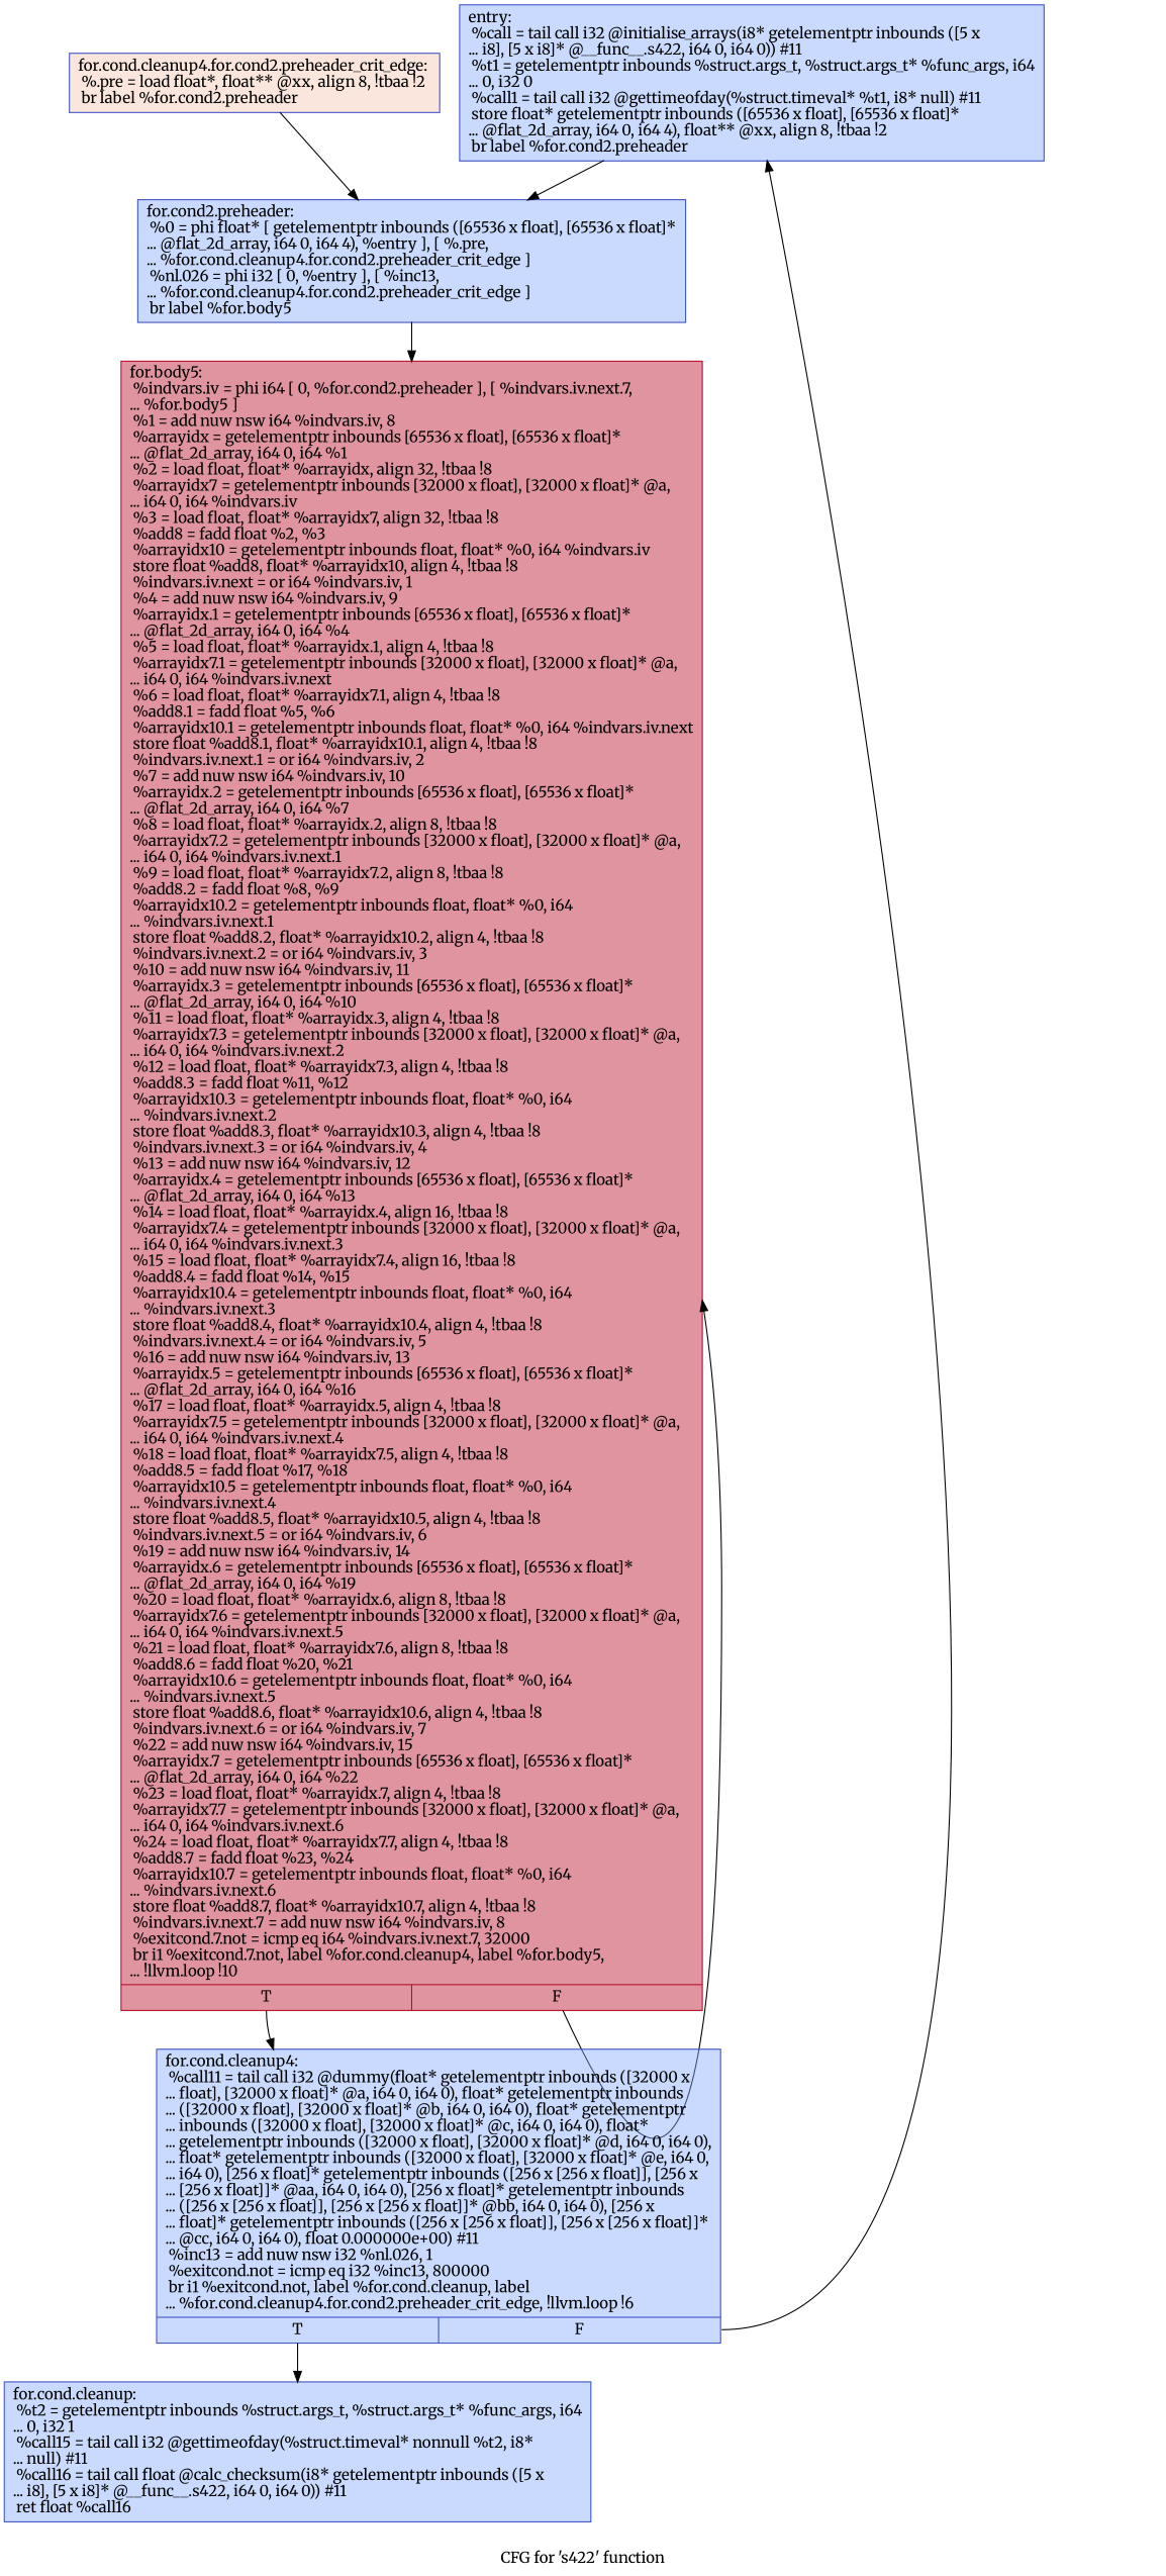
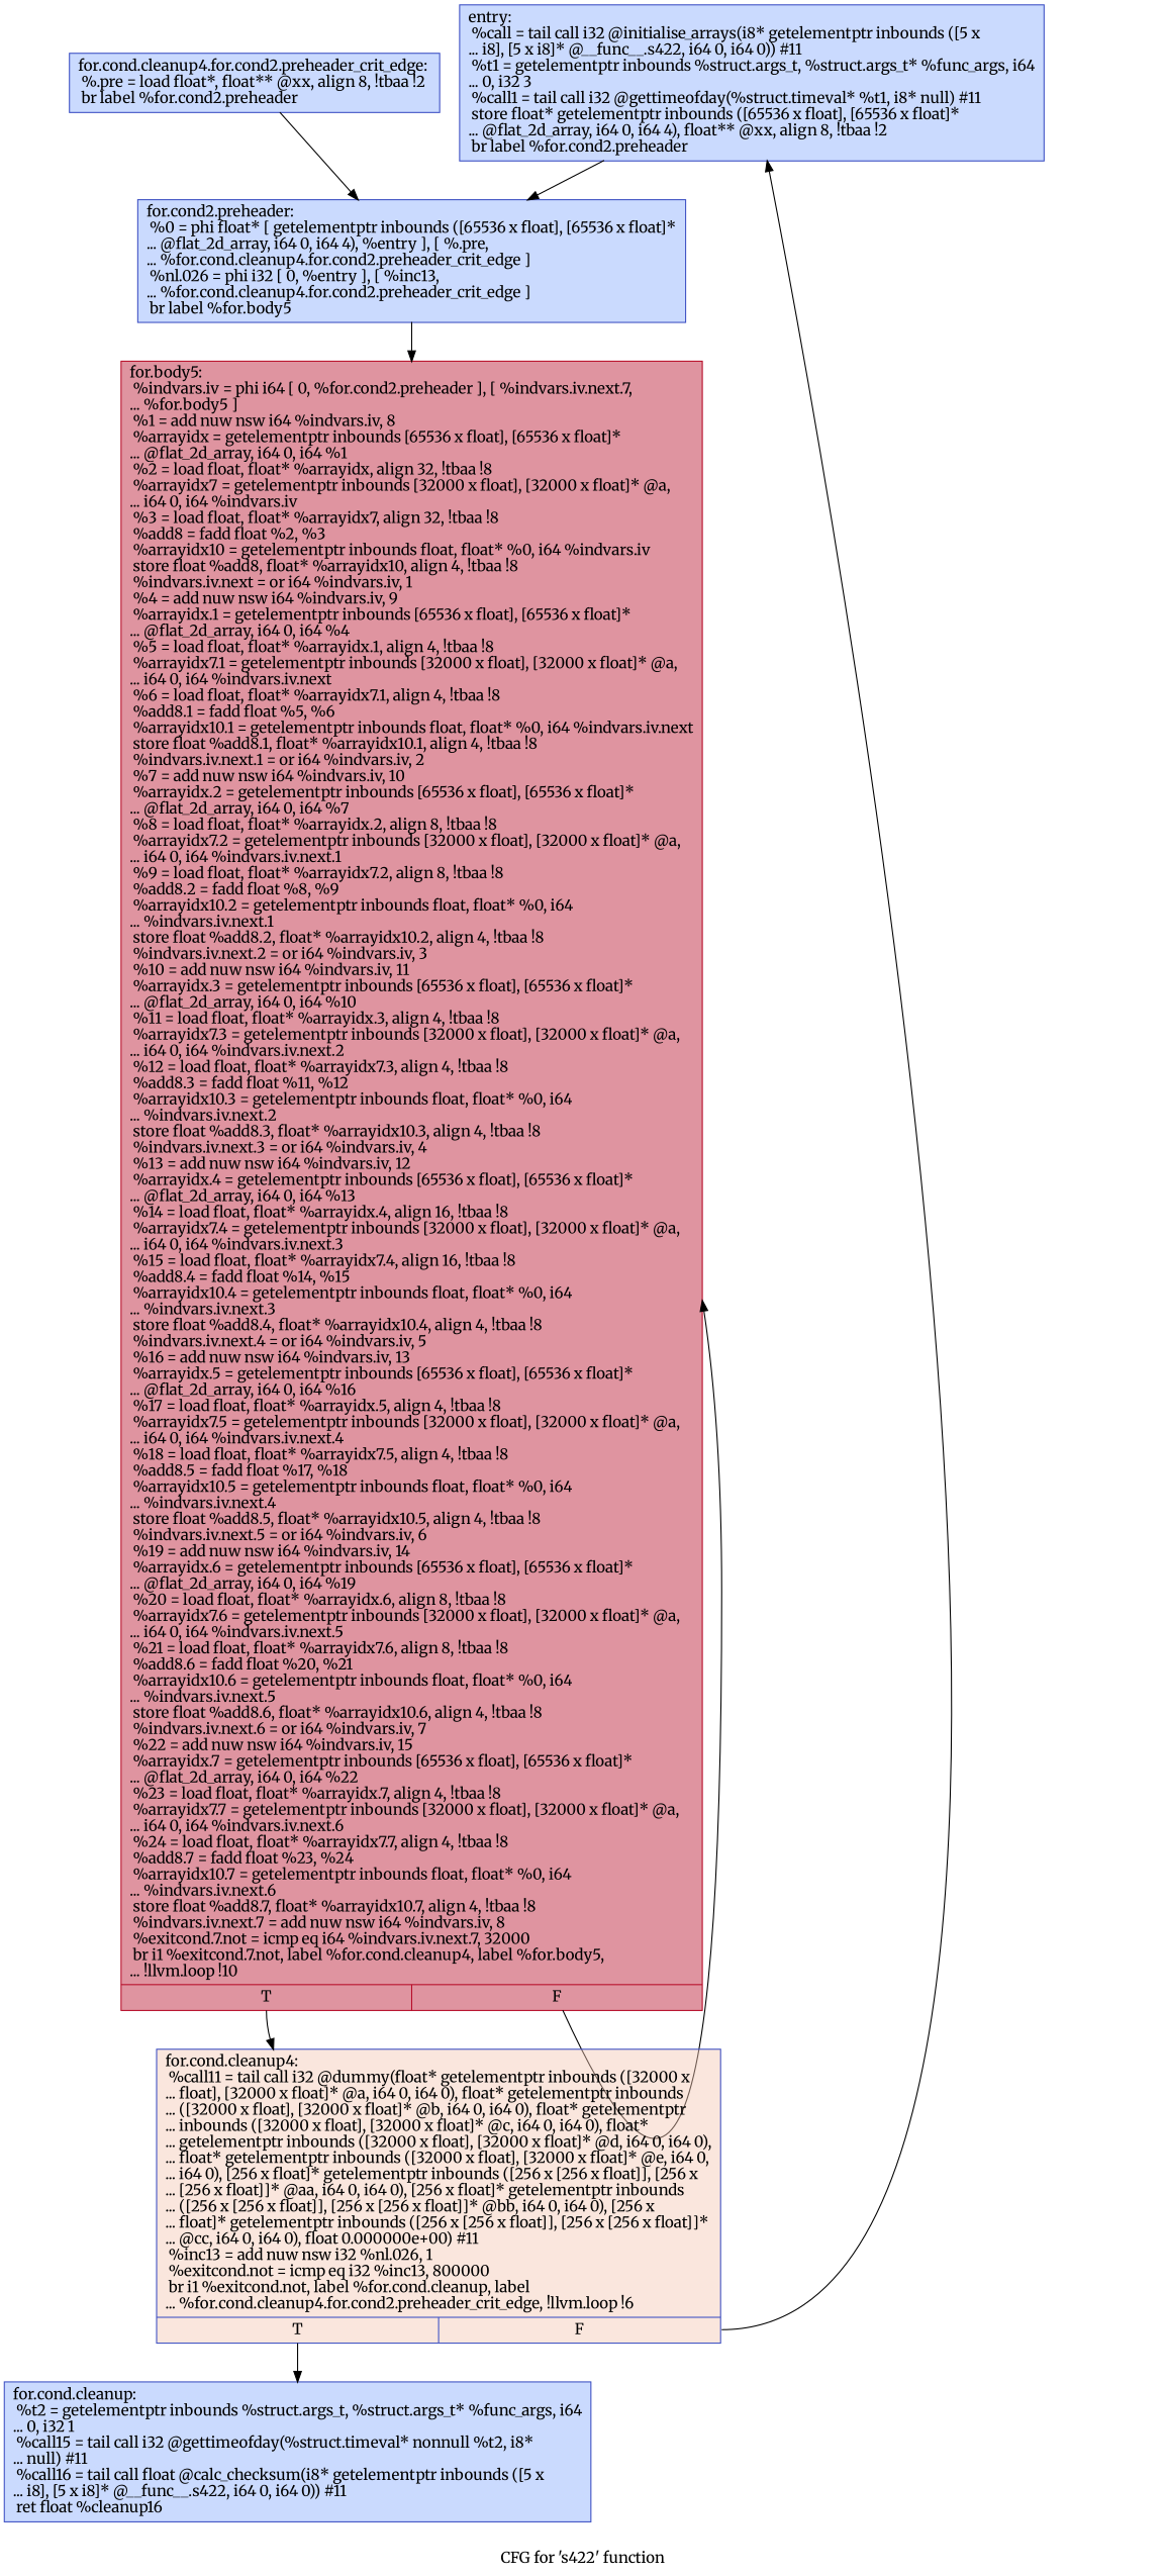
  digraph {
    fontname=Merriweather
    label="CFG for 's422' function"
    node [color="#3d50c3ff" fillcolor="#88abfd70" fontname=Merriweather shape=record style=filled]
    edge [fontname=Merriweather]
-   n1 [label="{entry:\l  %call = tail call i32 @initialise_arrays(i8* getelementptr inbounds ([5 x\l... i8], [5 x i8]* @__func__.s422, i64 0, i64 0)) #11\l  %t1 = getelementptr inbounds %struct.args_t, %struct.args_t* %func_args, i64\l... 0, i32 0\l  %call1 = tail call i32 @gettimeofday(%struct.timeval* %t1, i8* null) #11\l  store float* getelementptr inbounds ([65536 x float], [65536 x float]*\l... @flat_2d_array, i64 0, i64 4), float** @xx, align 8, !tbaa !2\l  br label %for.cond2.preheader\l}"]
+   n1 [label="{entry:\l  %call = tail call i32 @initialise_arrays(i8* getelementptr inbounds ([5 x\l... i8], [5 x i8]* @__func__.s422, i64 0, i64 0)) #11\l  %t1 = getelementptr inbounds %struct.args_t, %struct.args_t* %func_args, i64\l... 0, i32 3\l  %call1 = tail call i32 @gettimeofday(%struct.timeval* %t1, i8* null) #11\l  store float* getelementptr inbounds ([65536 x float], [65536 x float]*\l... @flat_2d_array, i64 0, i64 4), float** @xx, align 8, !tbaa !2\l  br label %for.cond2.preheader\l}"]
    n2 [label="{for.cond2.preheader:                              \l  %0 = phi float* [ getelementptr inbounds ([65536 x float], [65536 x float]*\l... @flat_2d_array, i64 0, i64 4), %entry ], [ %.pre,\l... %for.cond.cleanup4.for.cond2.preheader_crit_edge ]\l  %nl.026 = phi i32 [ 0, %entry ], [ %inc13,\l... %for.cond.cleanup4.for.cond2.preheader_crit_edge ]\l  br label %for.body5\l}"]
    n3 [color="#b70d28ff" fillcolor="#b70d2870" label="{for.body5:                                        \l  %indvars.iv = phi i64 [ 0, %for.cond2.preheader ], [ %indvars.iv.next.7,\l... %for.body5 ]\l  %1 = add nuw nsw i64 %indvars.iv, 8\l  %arrayidx = getelementptr inbounds [65536 x float], [65536 x float]*\l... @flat_2d_array, i64 0, i64 %1\l  %2 = load float, float* %arrayidx, align 32, !tbaa !8\l  %arrayidx7 = getelementptr inbounds [32000 x float], [32000 x float]* @a,\l... i64 0, i64 %indvars.iv\l  %3 = load float, float* %arrayidx7, align 32, !tbaa !8\l  %add8 = fadd float %2, %3\l  %arrayidx10 = getelementptr inbounds float, float* %0, i64 %indvars.iv\l  store float %add8, float* %arrayidx10, align 4, !tbaa !8\l  %indvars.iv.next = or i64 %indvars.iv, 1\l  %4 = add nuw nsw i64 %indvars.iv, 9\l  %arrayidx.1 = getelementptr inbounds [65536 x float], [65536 x float]*\l... @flat_2d_array, i64 0, i64 %4\l  %5 = load float, float* %arrayidx.1, align 4, !tbaa !8\l  %arrayidx7.1 = getelementptr inbounds [32000 x float], [32000 x float]* @a,\l... i64 0, i64 %indvars.iv.next\l  %6 = load float, float* %arrayidx7.1, align 4, !tbaa !8\l  %add8.1 = fadd float %5, %6\l  %arrayidx10.1 = getelementptr inbounds float, float* %0, i64 %indvars.iv.next\l  store float %add8.1, float* %arrayidx10.1, align 4, !tbaa !8\l  %indvars.iv.next.1 = or i64 %indvars.iv, 2\l  %7 = add nuw nsw i64 %indvars.iv, 10\l  %arrayidx.2 = getelementptr inbounds [65536 x float], [65536 x float]*\l... @flat_2d_array, i64 0, i64 %7\l  %8 = load float, float* %arrayidx.2, align 8, !tbaa !8\l  %arrayidx7.2 = getelementptr inbounds [32000 x float], [32000 x float]* @a,\l... i64 0, i64 %indvars.iv.next.1\l  %9 = load float, float* %arrayidx7.2, align 8, !tbaa !8\l  %add8.2 = fadd float %8, %9\l  %arrayidx10.2 = getelementptr inbounds float, float* %0, i64\l... %indvars.iv.next.1\l  store float %add8.2, float* %arrayidx10.2, align 4, !tbaa !8\l  %indvars.iv.next.2 = or i64 %indvars.iv, 3\l  %10 = add nuw nsw i64 %indvars.iv, 11\l  %arrayidx.3 = getelementptr inbounds [65536 x float], [65536 x float]*\l... @flat_2d_array, i64 0, i64 %10\l  %11 = load float, float* %arrayidx.3, align 4, !tbaa !8\l  %arrayidx7.3 = getelementptr inbounds [32000 x float], [32000 x float]* @a,\l... i64 0, i64 %indvars.iv.next.2\l  %12 = load float, float* %arrayidx7.3, align 4, !tbaa !8\l  %add8.3 = fadd float %11, %12\l  %arrayidx10.3 = getelementptr inbounds float, float* %0, i64\l... %indvars.iv.next.2\l  store float %add8.3, float* %arrayidx10.3, align 4, !tbaa !8\l  %indvars.iv.next.3 = or i64 %indvars.iv, 4\l  %13 = add nuw nsw i64 %indvars.iv, 12\l  %arrayidx.4 = getelementptr inbounds [65536 x float], [65536 x float]*\l... @flat_2d_array, i64 0, i64 %13\l  %14 = load float, float* %arrayidx.4, align 16, !tbaa !8\l  %arrayidx7.4 = getelementptr inbounds [32000 x float], [32000 x float]* @a,\l... i64 0, i64 %indvars.iv.next.3\l  %15 = load float, float* %arrayidx7.4, align 16, !tbaa !8\l  %add8.4 = fadd float %14, %15\l  %arrayidx10.4 = getelementptr inbounds float, float* %0, i64\l... %indvars.iv.next.3\l  store float %add8.4, float* %arrayidx10.4, align 4, !tbaa !8\l  %indvars.iv.next.4 = or i64 %indvars.iv, 5\l  %16 = add nuw nsw i64 %indvars.iv, 13\l  %arrayidx.5 = getelementptr inbounds [65536 x float], [65536 x float]*\l... @flat_2d_array, i64 0, i64 %16\l  %17 = load float, float* %arrayidx.5, align 4, !tbaa !8\l  %arrayidx7.5 = getelementptr inbounds [32000 x float], [32000 x float]* @a,\l... i64 0, i64 %indvars.iv.next.4\l  %18 = load float, float* %arrayidx7.5, align 4, !tbaa !8\l  %add8.5 = fadd float %17, %18\l  %arrayidx10.5 = getelementptr inbounds float, float* %0, i64\l... %indvars.iv.next.4\l  store float %add8.5, float* %arrayidx10.5, align 4, !tbaa !8\l  %indvars.iv.next.5 = or i64 %indvars.iv, 6\l  %19 = add nuw nsw i64 %indvars.iv, 14\l  %arrayidx.6 = getelementptr inbounds [65536 x float], [65536 x float]*\l... @flat_2d_array, i64 0, i64 %19\l  %20 = load float, float* %arrayidx.6, align 8, !tbaa !8\l  %arrayidx7.6 = getelementptr inbounds [32000 x float], [32000 x float]* @a,\l... i64 0, i64 %indvars.iv.next.5\l  %21 = load float, float* %arrayidx7.6, align 8, !tbaa !8\l  %add8.6 = fadd float %20, %21\l  %arrayidx10.6 = getelementptr inbounds float, float* %0, i64\l... %indvars.iv.next.5\l  store float %add8.6, float* %arrayidx10.6, align 4, !tbaa !8\l  %indvars.iv.next.6 = or i64 %indvars.iv, 7\l  %22 = add nuw nsw i64 %indvars.iv, 15\l  %arrayidx.7 = getelementptr inbounds [65536 x float], [65536 x float]*\l... @flat_2d_array, i64 0, i64 %22\l  %23 = load float, float* %arrayidx.7, align 4, !tbaa !8\l  %arrayidx7.7 = getelementptr inbounds [32000 x float], [32000 x float]* @a,\l... i64 0, i64 %indvars.iv.next.6\l  %24 = load float, float* %arrayidx7.7, align 4, !tbaa !8\l  %add8.7 = fadd float %23, %24\l  %arrayidx10.7 = getelementptr inbounds float, float* %0, i64\l... %indvars.iv.next.6\l  store float %add8.7, float* %arrayidx10.7, align 4, !tbaa !8\l  %indvars.iv.next.7 = add nuw nsw i64 %indvars.iv, 8\l  %exitcond.7.not = icmp eq i64 %indvars.iv.next.7, 32000\l  br i1 %exitcond.7.not, label %for.cond.cleanup4, label %for.body5,\l... !llvm.loop !10\l|{<s0>T|<s1>F}}"]
-   n4 [label="{for.cond.cleanup4:                                \l  %call11 = tail call i32 @dummy(float* getelementptr inbounds ([32000 x\l... float], [32000 x float]* @a, i64 0, i64 0), float* getelementptr inbounds\l... ([32000 x float], [32000 x float]* @b, i64 0, i64 0), float* getelementptr\l... inbounds ([32000 x float], [32000 x float]* @c, i64 0, i64 0), float*\l... getelementptr inbounds ([32000 x float], [32000 x float]* @d, i64 0, i64 0),\l... float* getelementptr inbounds ([32000 x float], [32000 x float]* @e, i64 0,\l... i64 0), [256 x float]* getelementptr inbounds ([256 x [256 x float]], [256 x\l... [256 x float]]* @aa, i64 0, i64 0), [256 x float]* getelementptr inbounds\l... ([256 x [256 x float]], [256 x [256 x float]]* @bb, i64 0, i64 0), [256 x\l... float]* getelementptr inbounds ([256 x [256 x float]], [256 x [256 x float]]*\l... @cc, i64 0, i64 0), float 0.000000e+00) #11\l  %inc13 = add nuw nsw i32 %nl.026, 1\l  %exitcond.not = icmp eq i32 %inc13, 800000\l  br i1 %exitcond.not, label %for.cond.cleanup, label\l... %for.cond.cleanup4.for.cond2.preheader_crit_edge, !llvm.loop !6\l|{<s0>T|<s1>F}}"]
-   n5 [label="{for.cond.cleanup:                                 \l  %t2 = getelementptr inbounds %struct.args_t, %struct.args_t* %func_args, i64\l... 0, i32 1\l  %call15 = tail call i32 @gettimeofday(%struct.timeval* nonnull %t2, i8*\l... null) #11\l  %call16 = tail call float @calc_checksum(i8* getelementptr inbounds ([5 x\l... i8], [5 x i8]* @__func__.s422, i64 0, i64 0)) #11\l  ret float %call16\l}"]
-   n6 [fillcolor="#f3c7b170" label="{for.cond.cleanup4.for.cond2.preheader_crit_edge:  \l  %.pre = load float*, float** @xx, align 8, !tbaa !2\l  br label %for.cond2.preheader\l}"]
+   n4 [fillcolor="#f3c7b170" label="{for.cond.cleanup4:                                \l  %call11 = tail call i32 @dummy(float* getelementptr inbounds ([32000 x\l... float], [32000 x float]* @a, i64 0, i64 0), float* getelementptr inbounds\l... ([32000 x float], [32000 x float]* @b, i64 0, i64 0), float* getelementptr\l... inbounds ([32000 x float], [32000 x float]* @c, i64 0, i64 0), float*\l... getelementptr inbounds ([32000 x float], [32000 x float]* @d, i64 0, i64 0),\l... float* getelementptr inbounds ([32000 x float], [32000 x float]* @e, i64 0,\l... i64 0), [256 x float]* getelementptr inbounds ([256 x [256 x float]], [256 x\l... [256 x float]]* @aa, i64 0, i64 0), [256 x float]* getelementptr inbounds\l... ([256 x [256 x float]], [256 x [256 x float]]* @bb, i64 0, i64 0), [256 x\l... float]* getelementptr inbounds ([256 x [256 x float]], [256 x [256 x float]]*\l... @cc, i64 0, i64 0), float 0.000000e+00) #11\l  %inc13 = add nuw nsw i32 %nl.026, 1\l  %exitcond.not = icmp eq i32 %inc13, 800000\l  br i1 %exitcond.not, label %for.cond.cleanup, label\l... %for.cond.cleanup4.for.cond2.preheader_crit_edge, !llvm.loop !6\l|{<s0>T|<s1>F}}"]
+   n5 [label="{for.cond.cleanup:                                 \l  %t2 = getelementptr inbounds %struct.args_t, %struct.args_t* %func_args, i64\l... 0, i32 1\l  %call15 = tail call i32 @gettimeofday(%struct.timeval* nonnull %t2, i8*\l... null) #11\l  %call16 = tail call float @calc_checksum(i8* getelementptr inbounds ([5 x\l... i8], [5 x i8]* @__func__.s422, i64 0, i64 0)) #11\l  ret float %cleanup16\l}"]
+   n6 [label="{for.cond.cleanup4.for.cond2.preheader_crit_edge:  \l  %.pre = load float*, float** @xx, align 8, !tbaa !2\l  br label %for.cond2.preheader\l}"]
    n1 -> n2
    n2 -> n3
    n3 -> n3 [tailport=s1]
    n3 -> n4 [tailport=s0]
    n4 -> n1 [tailport=s1]
    n4 -> n5 [tailport=s0]
    n6 -> n2
  }
